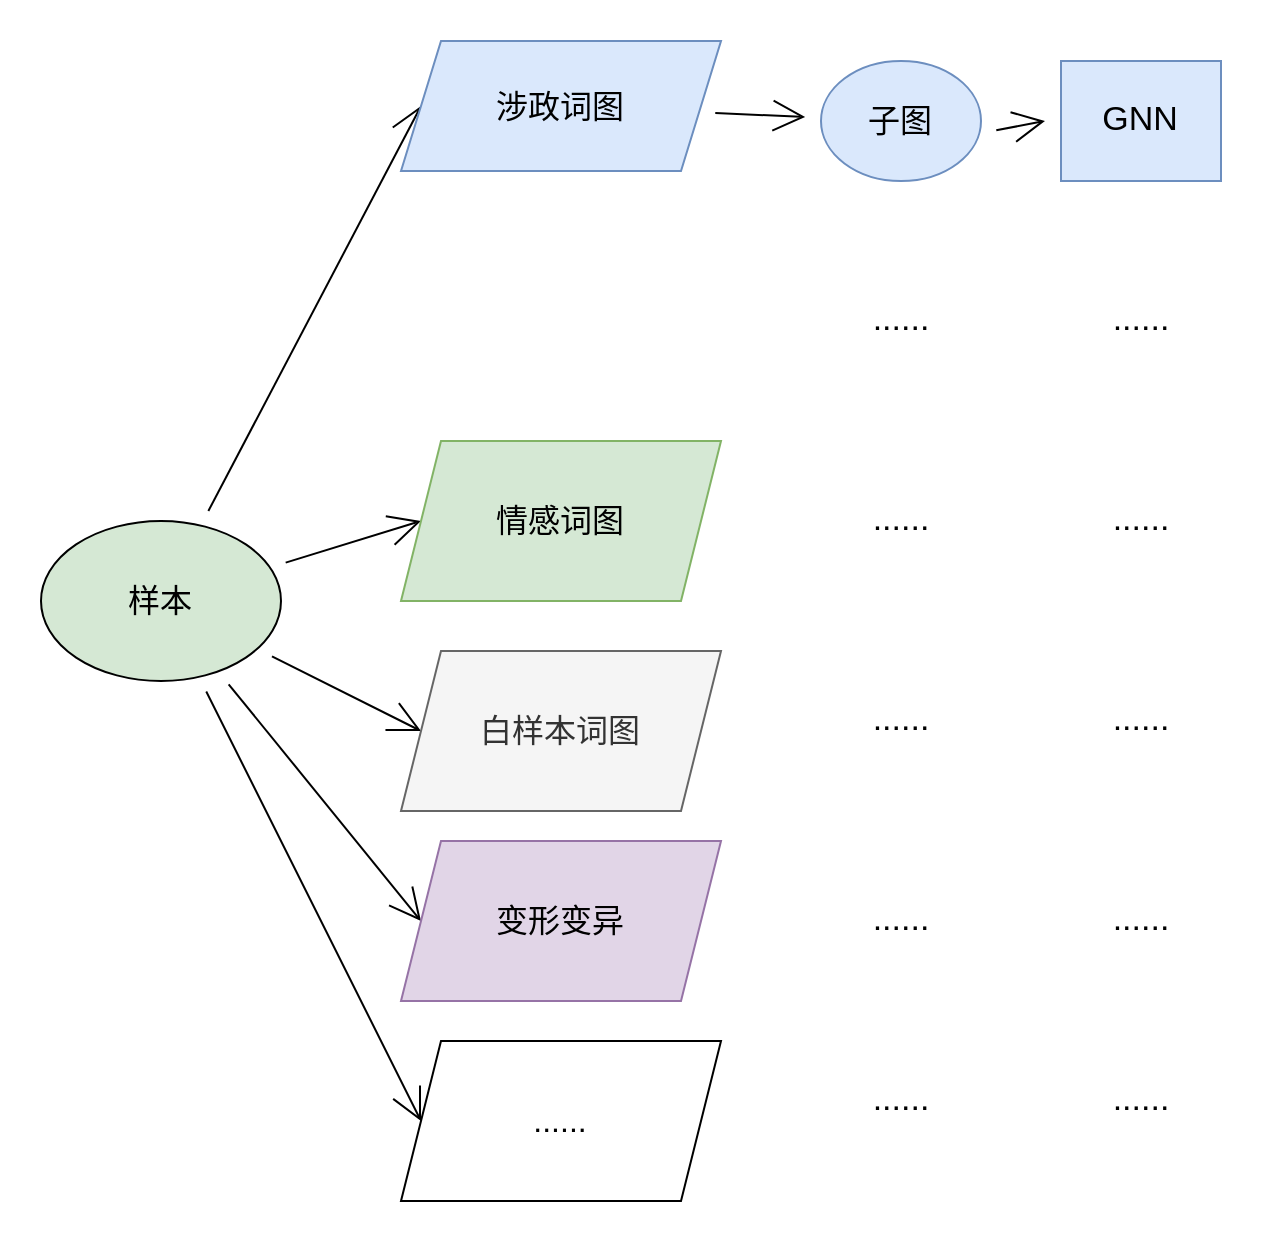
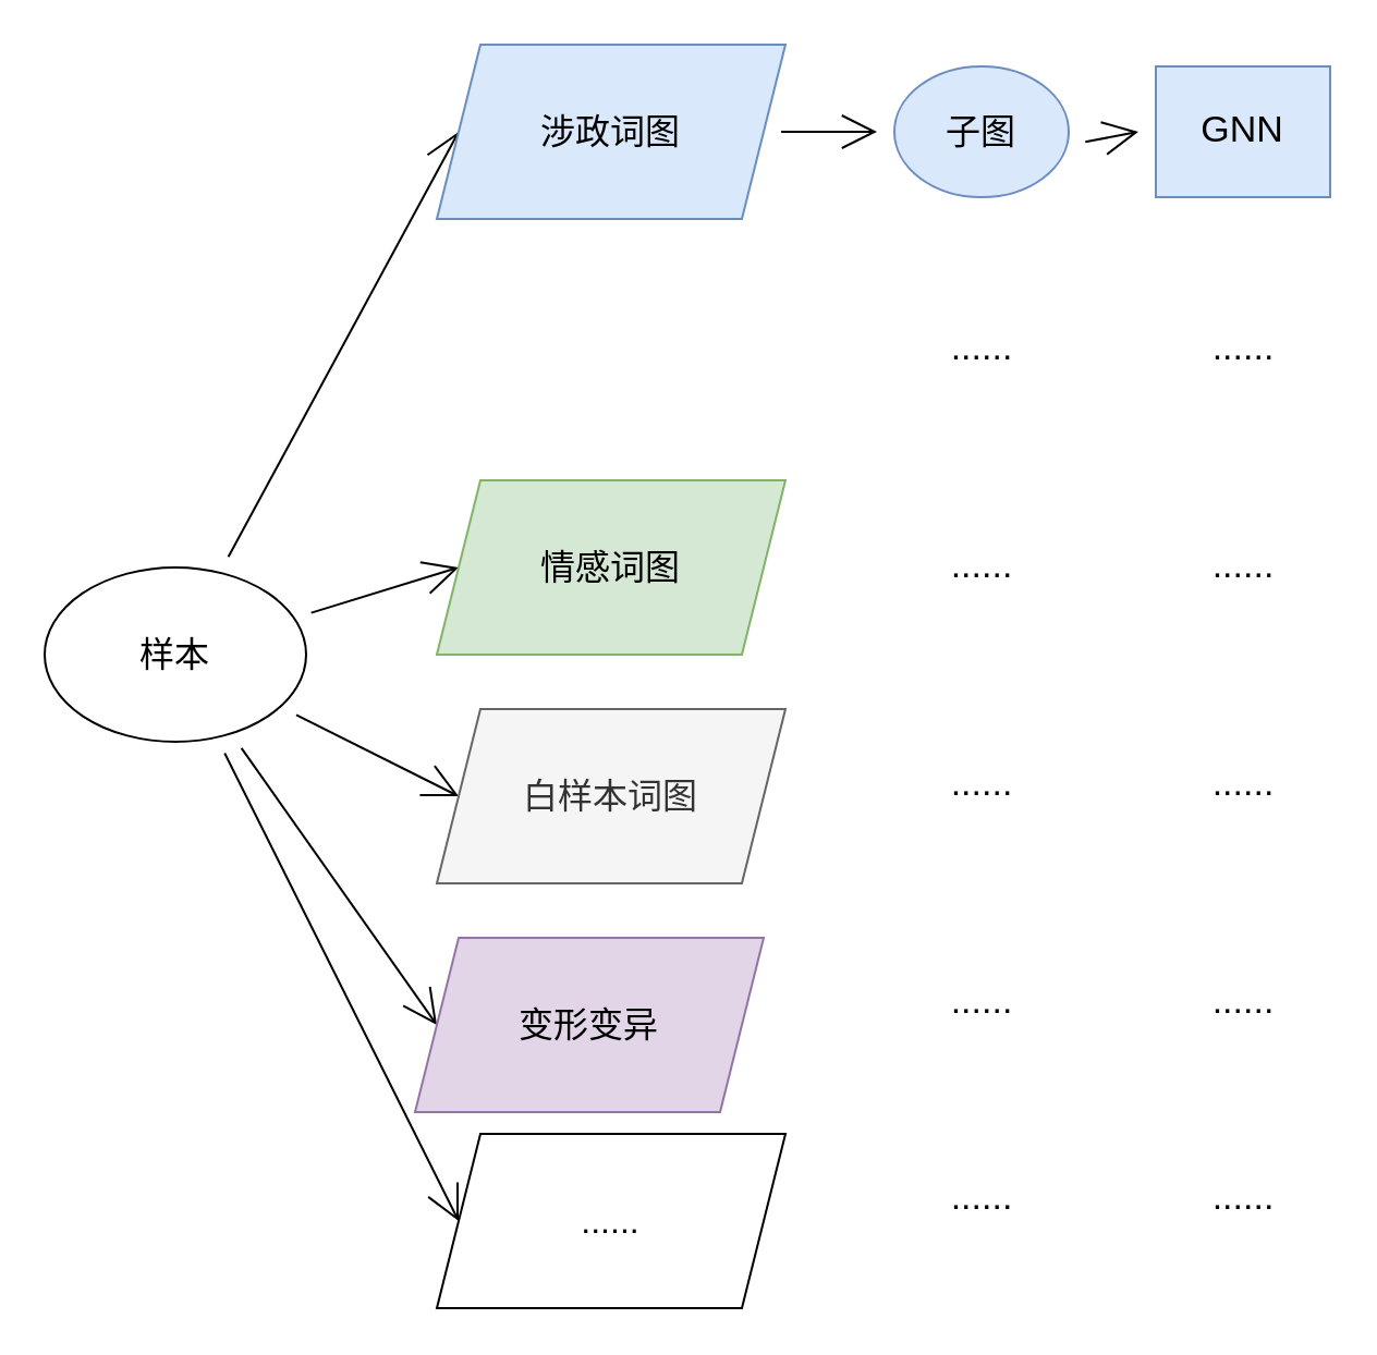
  <mxCell id="0" />
  <mxCell id="1" parent="0" />
  <mxCell id="2" style="edgeStyle=none;curved=1;rounded=0;orthogonalLoop=1;jettySize=auto;html=1;entryX=0;entryY=0.5;entryDx=0;entryDy=0;endArrow=open;startSize=14;endSize=14;sourcePerimeterSpacing=8;targetPerimeterSpacing=8;" edge="1" parent="1" source="7" target="9"><mxGeometry relative="1" as="geometry" /></mxCell>
  <mxCell id="3" style="edgeStyle=none;curved=1;rounded=0;orthogonalLoop=1;jettySize=auto;html=1;entryX=0;entryY=0.5;entryDx=0;entryDy=0;endArrow=open;startSize=14;endSize=14;sourcePerimeterSpacing=8;targetPerimeterSpacing=8;" edge="1" parent="1" source="7" target="10"><mxGeometry relative="1" as="geometry" /></mxCell>
  <mxCell id="4" style="edgeStyle=none;curved=1;rounded=0;orthogonalLoop=1;jettySize=auto;html=1;entryX=0;entryY=0.5;entryDx=0;entryDy=0;endArrow=open;startSize=14;endSize=14;sourcePerimeterSpacing=8;targetPerimeterSpacing=8;" edge="1" parent="1" source="7" target="11"><mxGeometry relative="1" as="geometry" /></mxCell>
  <mxCell id="5" style="edgeStyle=none;curved=1;rounded=0;orthogonalLoop=1;jettySize=auto;html=1;entryX=0;entryY=0.5;entryDx=0;entryDy=0;endArrow=open;startSize=14;endSize=14;sourcePerimeterSpacing=8;targetPerimeterSpacing=8;" edge="1" parent="1" source="7" target="12"><mxGeometry relative="1" as="geometry" /></mxCell>
  <mxCell id="6" style="edgeStyle=none;curved=1;rounded=0;orthogonalLoop=1;jettySize=auto;html=1;entryX=0;entryY=0.5;entryDx=0;entryDy=0;endArrow=open;startSize=14;endSize=14;sourcePerimeterSpacing=8;targetPerimeterSpacing=8;" edge="1" parent="1" source="7" target="13"><mxGeometry relative="1" as="geometry" /></mxCell>
- <mxCell id="7" value="&lt;span style=&quot;font-size: 16px&quot;&gt;样本&lt;/span&gt;" style="ellipse;whiteSpace=wrap;html=1;hachureGap=4;pointerEvents=0;fillColor=#d5e8d4;" vertex="1" parent="1"><mxGeometry x="20" y="260" width="120" height="80" as="geometry" /></mxCell>
+ <mxCell id="7" value="&lt;span style=&quot;font-size: 16px&quot;&gt;样本&lt;/span&gt;" style="ellipse;whiteSpace=wrap;html=1;hachureGap=4;pointerEvents=0;" vertex="1" parent="1"><mxGeometry x="20" y="260" width="120" height="80" as="geometry" /></mxCell>
  <mxCell id="8" value="" style="edgeStyle=none;curved=1;rounded=0;orthogonalLoop=1;jettySize=auto;html=1;endArrow=open;startSize=14;endSize=14;sourcePerimeterSpacing=8;targetPerimeterSpacing=8;" edge="1" parent="1" source="9" target="15"><mxGeometry relative="1" as="geometry" /></mxCell>
- <mxCell id="9" value="&lt;font style=&quot;font-size: 16px&quot;&gt;涉政词图&lt;/font&gt;" style="shape=parallelogram;perimeter=parallelogramPerimeter;whiteSpace=wrap;html=1;fixedSize=1;hachureGap=4;pointerEvents=0;fillColor=#dae8fc;strokeColor=#6c8ebf;" vertex="1" parent="1"><mxGeometry x="200" y="20" width="160" height="65" as="geometry" /></mxCell>
+ <mxCell id="9" value="&lt;font style=&quot;font-size: 16px&quot;&gt;涉政词图&lt;/font&gt;" style="shape=parallelogram;perimeter=parallelogramPerimeter;whiteSpace=wrap;html=1;fixedSize=1;hachureGap=4;pointerEvents=0;fillColor=#dae8fc;strokeColor=#6c8ebf;" vertex="1" parent="1"><mxGeometry x="200" y="20" width="160" height="80" as="geometry" /></mxCell>
  <mxCell id="10" value="&lt;font style=&quot;font-size: 16px&quot;&gt;情感词图&lt;/font&gt;" style="shape=parallelogram;perimeter=parallelogramPerimeter;whiteSpace=wrap;html=1;fixedSize=1;hachureGap=4;pointerEvents=0;fillColor=#d5e8d4;strokeColor=#82b366;" vertex="1" parent="1"><mxGeometry x="200" y="220" width="160" height="80" as="geometry" /></mxCell>
  <mxCell id="11" value="&lt;font style=&quot;font-size: 16px&quot;&gt;白样本词图&lt;/font&gt;" style="shape=parallelogram;perimeter=parallelogramPerimeter;whiteSpace=wrap;html=1;fixedSize=1;hachureGap=4;pointerEvents=0;fillColor=#f5f5f5;strokeColor=#666666;fontColor=#333333;" vertex="1" parent="1"><mxGeometry x="200" y="325" width="160" height="80" as="geometry" /></mxCell>
- <mxCell id="12" value="&lt;span style=&quot;font-size: 16px&quot;&gt;变形变异&lt;/span&gt;" style="shape=parallelogram;perimeter=parallelogramPerimeter;whiteSpace=wrap;html=1;fixedSize=1;hachureGap=4;pointerEvents=0;fillColor=#e1d5e7;strokeColor=#9673a6;" vertex="1" parent="1"><mxGeometry x="200" y="420" width="160" height="80" as="geometry" /></mxCell>
+ <mxCell id="12" value="&lt;span style=&quot;font-size: 16px&quot;&gt;变形变异&lt;/span&gt;" style="shape=parallelogram;perimeter=parallelogramPerimeter;whiteSpace=wrap;html=1;fixedSize=1;hachureGap=4;pointerEvents=0;fillColor=#e1d5e7;strokeColor=#9673a6;" vertex="1" parent="1"><mxGeometry x="190" y="430" width="160" height="80" as="geometry" /></mxCell>
  <mxCell id="13" value="&lt;span style=&quot;font-size: 16px&quot;&gt;......&lt;/span&gt;" style="shape=parallelogram;perimeter=parallelogramPerimeter;whiteSpace=wrap;html=1;fixedSize=1;hachureGap=4;pointerEvents=0;" vertex="1" parent="1"><mxGeometry x="200" y="520" width="160" height="80" as="geometry" /></mxCell>
  <mxCell id="14" value="" style="edgeStyle=none;curved=1;rounded=0;orthogonalLoop=1;jettySize=auto;html=1;endArrow=open;startSize=14;endSize=14;sourcePerimeterSpacing=8;targetPerimeterSpacing=8;" edge="1" parent="1" source="15" target="21"><mxGeometry relative="1" as="geometry" /></mxCell>
  <mxCell id="15" value="&lt;font style=&quot;font-size: 16px&quot;&gt;子图&lt;/font&gt;" style="ellipse;whiteSpace=wrap;html=1;strokeColor=#6c8ebf;fillColor=#dae8fc;hachureGap=4;" vertex="1" parent="1"><mxGeometry x="410" y="30" width="80" height="60" as="geometry" /></mxCell>
  <mxCell id="16" value="&lt;font style=&quot;font-size: 17px&quot;&gt;......&lt;/font&gt;" style="text;html=1;align=center;verticalAlign=middle;resizable=0;points=[];autosize=1;strokeColor=none;fillColor=none;" vertex="1" parent="1"><mxGeometry x="430" y="150" width="40" height="20" as="geometry" /></mxCell>
  <mxCell id="17" value="&lt;font style=&quot;font-size: 17px&quot;&gt;......&lt;/font&gt;" style="text;html=1;align=center;verticalAlign=middle;resizable=0;points=[];autosize=1;strokeColor=none;fillColor=none;" vertex="1" parent="1"><mxGeometry x="430" y="250" width="40" height="20" as="geometry" /></mxCell>
  <mxCell id="18" value="&lt;font style=&quot;font-size: 17px&quot;&gt;......&lt;/font&gt;" style="text;html=1;align=center;verticalAlign=middle;resizable=0;points=[];autosize=1;strokeColor=none;fillColor=none;" vertex="1" parent="1"><mxGeometry x="430" y="350" width="40" height="20" as="geometry" /></mxCell>
  <mxCell id="19" value="&lt;font style=&quot;font-size: 17px&quot;&gt;......&lt;/font&gt;" style="text;html=1;align=center;verticalAlign=middle;resizable=0;points=[];autosize=1;strokeColor=none;fillColor=none;" vertex="1" parent="1"><mxGeometry x="430" y="450" width="40" height="20" as="geometry" /></mxCell>
  <mxCell id="20" value="&lt;font style=&quot;font-size: 17px&quot;&gt;......&lt;/font&gt;" style="text;html=1;align=center;verticalAlign=middle;resizable=0;points=[];autosize=1;strokeColor=none;fillColor=none;" vertex="1" parent="1"><mxGeometry x="430" y="540" width="40" height="20" as="geometry" /></mxCell>
  <mxCell id="21" value="&lt;font style=&quot;font-size: 17px&quot;&gt;GNN&lt;/font&gt;" style="whiteSpace=wrap;html=1;strokeColor=#6c8ebf;fillColor=#dae8fc;hachureGap=4;" vertex="1" parent="1"><mxGeometry x="530" y="30" width="80" height="60" as="geometry" /></mxCell>
  <mxCell id="22" value="&lt;font style=&quot;font-size: 17px&quot;&gt;......&lt;/font&gt;" style="text;html=1;align=center;verticalAlign=middle;resizable=0;points=[];autosize=1;strokeColor=none;fillColor=none;" vertex="1" parent="1"><mxGeometry x="550" y="150" width="40" height="20" as="geometry" /></mxCell>
  <mxCell id="23" value="&lt;font style=&quot;font-size: 17px&quot;&gt;......&lt;/font&gt;" style="text;html=1;align=center;verticalAlign=middle;resizable=0;points=[];autosize=1;strokeColor=none;fillColor=none;" vertex="1" parent="1"><mxGeometry x="550" y="250" width="40" height="20" as="geometry" /></mxCell>
  <mxCell id="24" value="&lt;font style=&quot;font-size: 17px&quot;&gt;......&lt;/font&gt;" style="text;html=1;align=center;verticalAlign=middle;resizable=0;points=[];autosize=1;strokeColor=none;fillColor=none;" vertex="1" parent="1"><mxGeometry x="550" y="350" width="40" height="20" as="geometry" /></mxCell>
  <mxCell id="25" value="&lt;font style=&quot;font-size: 17px&quot;&gt;......&lt;/font&gt;" style="text;html=1;align=center;verticalAlign=middle;resizable=0;points=[];autosize=1;strokeColor=none;fillColor=none;" vertex="1" parent="1"><mxGeometry x="550" y="450" width="40" height="20" as="geometry" /></mxCell>
  <mxCell id="26" value="&lt;font style=&quot;font-size: 17px&quot;&gt;......&lt;/font&gt;" style="text;html=1;align=center;verticalAlign=middle;resizable=0;points=[];autosize=1;strokeColor=none;fillColor=none;" vertex="1" parent="1"><mxGeometry x="550" y="540" width="40" height="20" as="geometry" /></mxCell>
